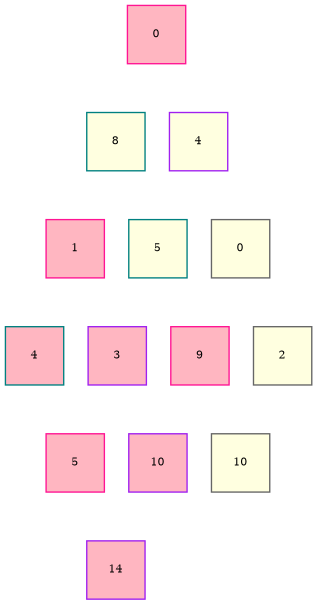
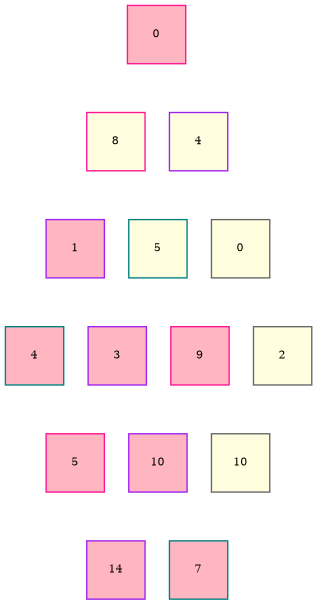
  digraph {
    rank=same
    rankdir=TB
    splines=ortho
    node [color=deeppink fillcolor=lightpink fixedsize=true fontsize=8 shape=square style=filled]
    edge [constraint=true style=invis]
    0 [width=0.6]
-   n2 [color=teal fillcolor=lightyellow label=8 width=0.6]
+   n2 [fillcolor=lightyellow label=8 width=0.6]
    4 [color=purple fillcolor=lightyellow width=0.6]
-   n4 [label=1 width=0.6]
+   n4 [color=purple label=1 width=0.6]
    5 [color=teal fillcolor=lightyellow width=0.6]
    n6 [color=gray40 fillcolor=lightyellow label=0 width=0.6]
    n7 [color=teal label=4 width=0.6]
    n8 [color=purple label=3 width=0.6]
    n9 [label=9 width=0.6]
    n10 [label=5 width=0.6]
    10 [color=purple width=0.6]
    n12 [color=purple label=14 width=0.6]
    n13 [color=gray40 fillcolor=lightyellow label=2 width=0.6]
    n14 [color=gray40 fillcolor=lightyellow label=10 width=0.6]
+   n15 [color=teal label=7 width=0.6]
    0 -> n2
    0 -> 4
    n2 -> n4
    n2 -> 5
    4 -> 5
    4 -> n6
    n4 -> n7
    n4 -> n8
    5 -> n8
    5 -> n9
    n6 -> n9
    n6 -> n13
    n7 -> n10
    n8 -> n10
    n8 -> 10
    n9 -> 10
    n9 -> n14
    n10 -> n12
    10 -> n12
+   10 -> n15
    n13 -> n14
+   n14 -> n15
  }
